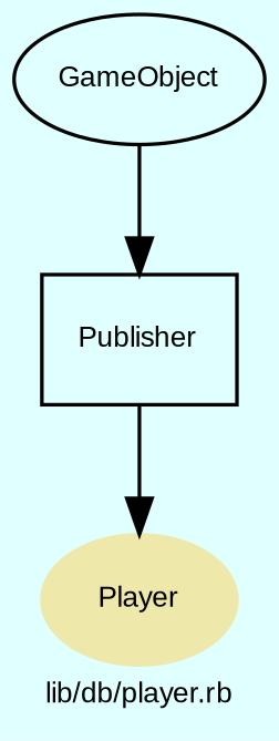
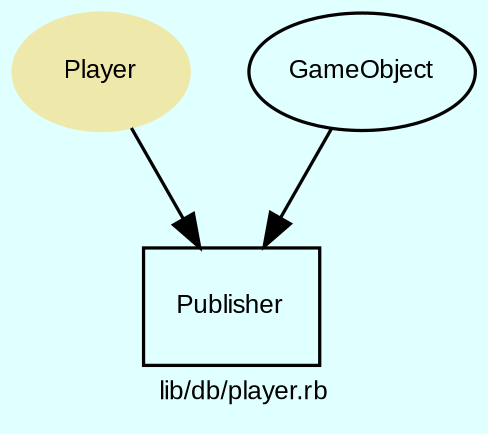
  digraph {
    bgcolor=lightcyan1
    compound=true
    fontname=Arial
    fontsize=8
    label="lib/db/player.rb"
    node [color=black fontname=Arial fontsize=8]
    n1 [color=palegoldenrod fontcolor=black label=Player shape=ellipse style=filled]
    n2 [label=Publisher shape=box]
    n3 [label=GameObject]
-   n2 -> n1
+   n1 -> n2
    n3 -> n2
  }
